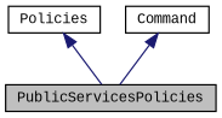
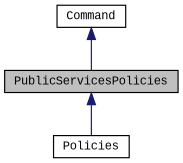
  digraph {
    fontname="Liberation Mono"
    node [color=black fillcolor=white fontname="Liberation Mono" fontsize=10 shape=record style=filled]
    edge [color=midnightblue dir=back fontname="Liberation Mono" fontsize=10 labelfontname=Helvetica labelfontsize=10 style=solid]
    n1 [fillcolor=grey75 fontcolor=black height=0.2 label=PublicServicesPolicies width=0.4]
    n2 [height=0.2 label=Policies width=0.4]
    n3 [height=0.2 label=Command width=0.4]
-   n2 -> n1
+   n1 -> n2
    n3 -> n1
  }
